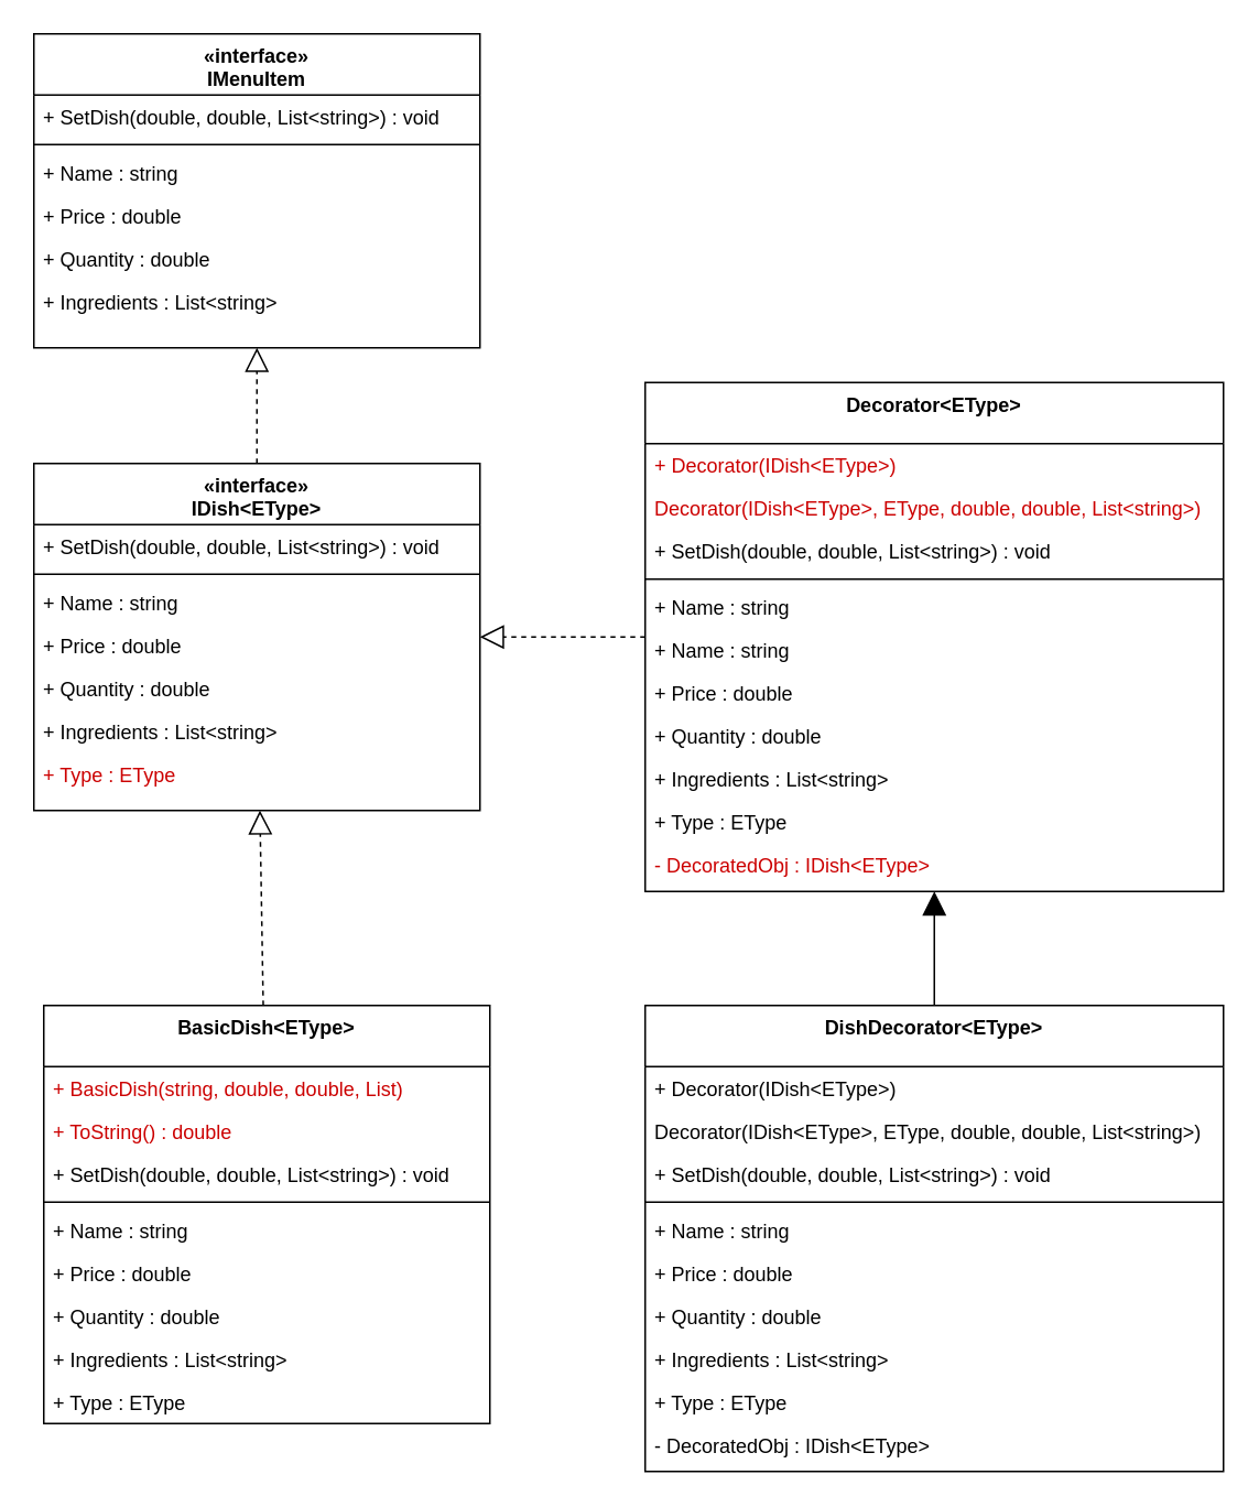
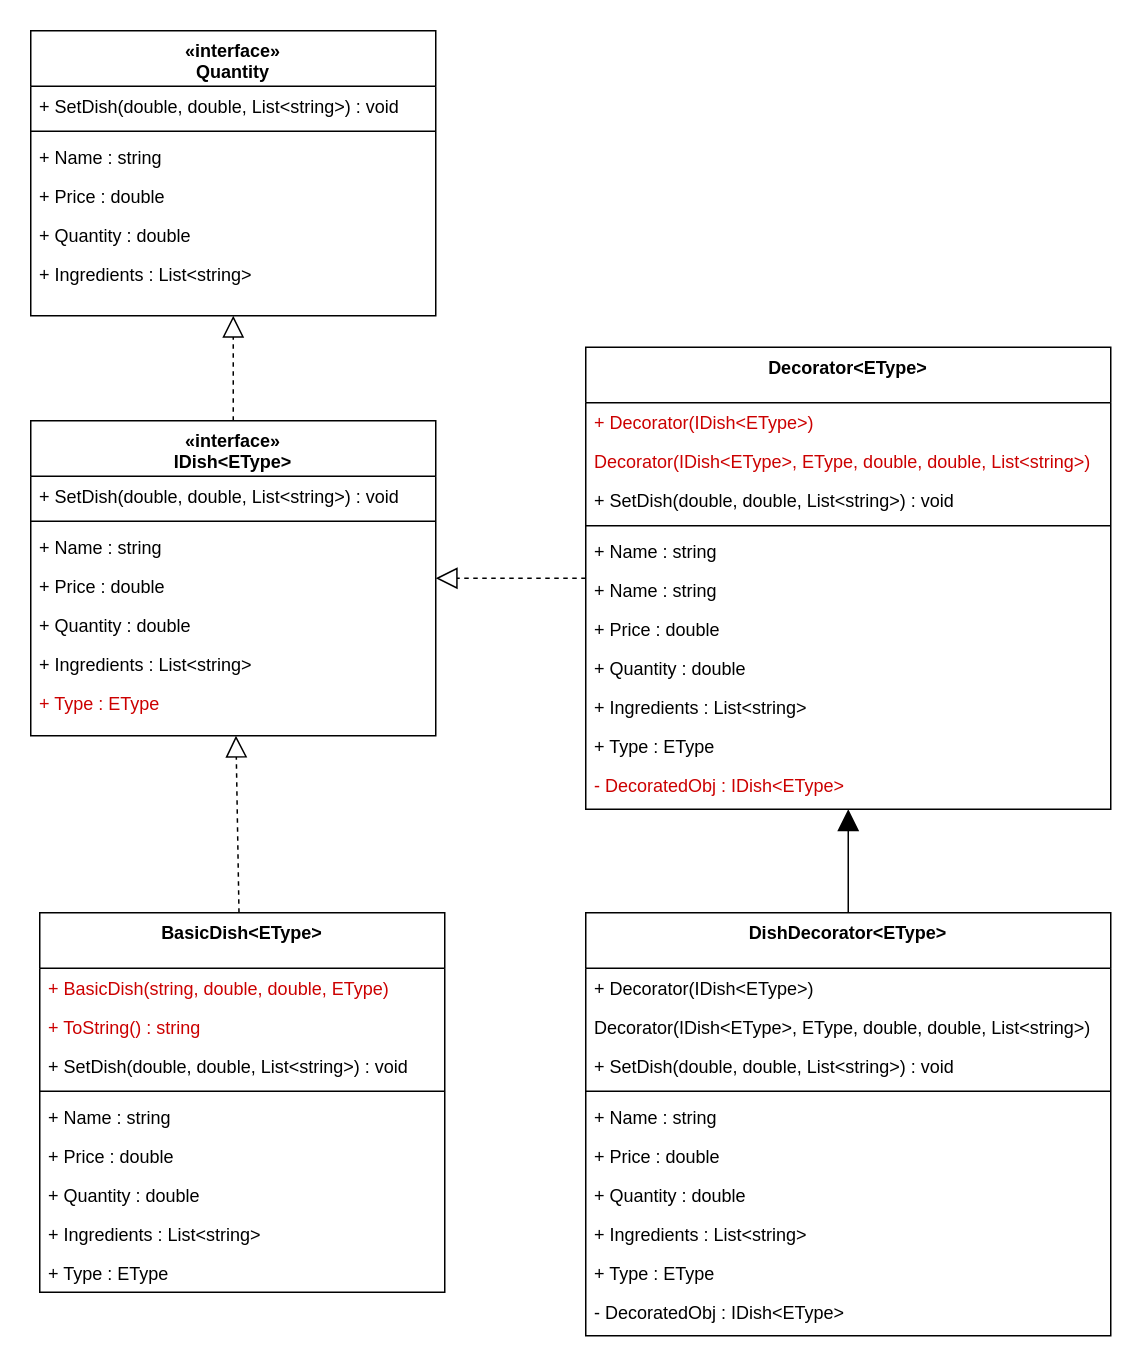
  <mxCell id="0" />
  <mxCell id="1" parent="0" />
  <mxCell id="2" value="" style="endArrow=block;dashed=1;endFill=0;endSize=12;html=1;" edge="1" parent="1" source="12" target="5"><mxGeometry width="160" relative="1" as="geometry"><mxPoint x="155" y="270" as="sourcePoint" /><mxPoint x="95" y="300" as="targetPoint" /></mxGeometry></mxCell>
  <mxCell id="3" value="" style="endArrow=block;dashed=1;endFill=0;endSize=12;html=1;" edge="1" parent="1" source="44" target="12"><mxGeometry width="160" relative="1" as="geometry"><mxPoint x="155" y="540" as="sourcePoint" /><mxPoint x="155" y="350" as="targetPoint" /></mxGeometry></mxCell>
  <mxCell id="4" value="" style="endArrow=block;dashed=1;endFill=0;endSize=12;html=1;" edge="1" parent="1" source="21" target="12"><mxGeometry width="160" relative="1" as="geometry"><mxPoint x="165" y="560" as="sourcePoint" /><mxPoint x="165" y="500" as="targetPoint" /></mxGeometry></mxCell>
- <mxCell id="5" value="«interface»&#10;IMenuItem" style="swimlane;fontStyle=1;align=center;verticalAlign=top;childLayout=stackLayout;horizontal=1;startSize=37;horizontalStack=0;resizeParent=1;resizeLast=0;collapsible=1;marginBottom=0;rounded=0;shadow=0;strokeWidth=1;" vertex="1" parent="1"><mxGeometry x="20" y="20" width="270" height="190" as="geometry"><mxRectangle x="230" y="140" width="160" height="26" as="alternateBounds" /></mxGeometry></mxCell>
+ <mxCell id="5" value="«interface»&#10;Quantity" style="swimlane;fontStyle=1;align=center;verticalAlign=top;childLayout=stackLayout;horizontal=1;startSize=37;horizontalStack=0;resizeParent=1;resizeLast=0;collapsible=1;marginBottom=0;rounded=0;shadow=0;strokeWidth=1;" vertex="1" parent="1"><mxGeometry x="20" y="20" width="270" height="190" as="geometry"><mxRectangle x="230" y="140" width="160" height="26" as="alternateBounds" /></mxGeometry></mxCell>
  <mxCell id="6" value="+ SetDish(double, double, List&lt;string&gt;) : void" style="text;align=left;verticalAlign=top;spacingLeft=4;spacingRight=4;overflow=hidden;rotatable=0;points=[[0,0.5],[1,0.5]];portConstraint=eastwest;" vertex="1" parent="5"><mxGeometry y="37" width="270" height="26" as="geometry" /></mxCell>
  <mxCell id="7" value="" style="line;html=1;strokeWidth=1;align=left;verticalAlign=middle;spacingTop=-1;spacingLeft=3;spacingRight=3;rotatable=0;labelPosition=right;points=[];portConstraint=eastwest;" vertex="1" parent="5"><mxGeometry y="63" width="270" height="8" as="geometry" /></mxCell>
  <mxCell id="8" value="+ Name : string" style="text;align=left;verticalAlign=top;spacingLeft=4;spacingRight=4;overflow=hidden;rotatable=0;points=[[0,0.5],[1,0.5]];portConstraint=eastwest;" vertex="1" parent="5"><mxGeometry y="71" width="270" height="26" as="geometry" /></mxCell>
  <mxCell id="9" value="+ Price : double" style="text;align=left;verticalAlign=top;spacingLeft=4;spacingRight=4;overflow=hidden;rotatable=0;points=[[0,0.5],[1,0.5]];portConstraint=eastwest;" vertex="1" parent="5"><mxGeometry y="97" width="270" height="26" as="geometry" /></mxCell>
  <mxCell id="10" value="+ Quantity : double" style="text;align=left;verticalAlign=top;spacingLeft=4;spacingRight=4;overflow=hidden;rotatable=0;points=[[0,0.5],[1,0.5]];portConstraint=eastwest;" vertex="1" parent="5"><mxGeometry y="123" width="270" height="26" as="geometry" /></mxCell>
  <mxCell id="11" value="+ Ingredients : List&lt;string&gt;" style="text;align=left;verticalAlign=top;spacingLeft=4;spacingRight=4;overflow=hidden;rotatable=0;points=[[0,0.5],[1,0.5]];portConstraint=eastwest;" vertex="1" parent="5"><mxGeometry y="149" width="270" height="26" as="geometry" /></mxCell>
  <mxCell id="12" value="«interface»&#10;IDish&lt;EType&gt;" style="swimlane;fontStyle=1;align=center;verticalAlign=top;childLayout=stackLayout;horizontal=1;startSize=37;horizontalStack=0;resizeParent=1;resizeLast=0;collapsible=1;marginBottom=0;rounded=0;shadow=0;strokeWidth=1;" vertex="1" parent="1"><mxGeometry x="20" y="280" width="270" height="210" as="geometry"><mxRectangle x="230" y="140" width="160" height="26" as="alternateBounds" /></mxGeometry></mxCell>
  <mxCell id="13" value="+ SetDish(double, double, List&lt;string&gt;) : void" style="text;align=left;verticalAlign=top;spacingLeft=4;spacingRight=4;overflow=hidden;rotatable=0;points=[[0,0.5],[1,0.5]];portConstraint=eastwest;" vertex="1" parent="12"><mxGeometry y="37" width="270" height="26" as="geometry" /></mxCell>
  <mxCell id="14" value="" style="line;html=1;strokeWidth=1;align=left;verticalAlign=middle;spacingTop=-1;spacingLeft=3;spacingRight=3;rotatable=0;labelPosition=right;points=[];portConstraint=eastwest;" vertex="1" parent="12"><mxGeometry y="63" width="270" height="8" as="geometry" /></mxCell>
  <mxCell id="15" value="+ Name : string" style="text;align=left;verticalAlign=top;spacingLeft=4;spacingRight=4;overflow=hidden;rotatable=0;points=[[0,0.5],[1,0.5]];portConstraint=eastwest;" vertex="1" parent="12"><mxGeometry y="71" width="270" height="26" as="geometry" /></mxCell>
  <mxCell id="16" value="+ Price : double" style="text;align=left;verticalAlign=top;spacingLeft=4;spacingRight=4;overflow=hidden;rotatable=0;points=[[0,0.5],[1,0.5]];portConstraint=eastwest;" vertex="1" parent="12"><mxGeometry y="97" width="270" height="26" as="geometry" /></mxCell>
  <mxCell id="17" value="+ Quantity : double" style="text;align=left;verticalAlign=top;spacingLeft=4;spacingRight=4;overflow=hidden;rotatable=0;points=[[0,0.5],[1,0.5]];portConstraint=eastwest;" vertex="1" parent="12"><mxGeometry y="123" width="270" height="26" as="geometry" /></mxCell>
  <mxCell id="18" value="+ Ingredients : List&lt;string&gt;" style="text;align=left;verticalAlign=top;spacingLeft=4;spacingRight=4;overflow=hidden;rotatable=0;points=[[0,0.5],[1,0.5]];portConstraint=eastwest;" vertex="1" parent="12"><mxGeometry y="149" width="270" height="26" as="geometry" /></mxCell>
  <mxCell id="19" value="+ Type : EType" style="text;align=left;verticalAlign=top;spacingLeft=4;spacingRight=4;overflow=hidden;rotatable=0;points=[[0,0.5],[1,0.5]];portConstraint=eastwest;fontColor=#CC0000;" vertex="1" parent="12"><mxGeometry y="175" width="270" height="26" as="geometry" /></mxCell>
  <mxCell id="20" value="" style="endArrow=block;endFill=1;endSize=12;html=1;" edge="1" parent="1" source="33" target="21"><mxGeometry width="160" relative="1" as="geometry"><mxPoint x="556" y="610.171" as="sourcePoint" /><mxPoint x="456" y="607" as="targetPoint" /></mxGeometry></mxCell>
  <mxCell id="21" value="Decorator&lt;EType&gt;" style="swimlane;fontStyle=1;align=center;verticalAlign=top;childLayout=stackLayout;horizontal=1;startSize=37;horizontalStack=0;resizeParent=1;resizeLast=0;collapsible=1;marginBottom=0;rounded=0;shadow=0;strokeWidth=1;" vertex="1" parent="1"><mxGeometry x="390" y="231" width="350" height="308" as="geometry"><mxRectangle x="230" y="140" width="160" height="26" as="alternateBounds" /></mxGeometry></mxCell>
  <mxCell id="22" value="+ Decorator(IDish&lt;EType&gt;)" style="text;align=left;verticalAlign=top;spacingLeft=4;spacingRight=4;overflow=hidden;rotatable=0;points=[[0,0.5],[1,0.5]];portConstraint=eastwest;fontColor=#CC0000;" vertex="1" parent="21"><mxGeometry y="37" width="350" height="26" as="geometry" /></mxCell>
  <mxCell id="23" value="Decorator(IDish&lt;EType&gt;, EType, double, double, List&lt;string&gt;)" style="text;align=left;verticalAlign=top;spacingLeft=4;spacingRight=4;overflow=hidden;rotatable=0;points=[[0,0.5],[1,0.5]];portConstraint=eastwest;fontColor=#CC0000;" vertex="1" parent="21"><mxGeometry y="63" width="350" height="26" as="geometry" /></mxCell>
  <mxCell id="24" value="+ SetDish(double, double, List&lt;string&gt;) : void" style="text;align=left;verticalAlign=top;spacingLeft=4;spacingRight=4;overflow=hidden;rotatable=0;points=[[0,0.5],[1,0.5]];portConstraint=eastwest;" vertex="1" parent="21"><mxGeometry y="89" width="350" height="26" as="geometry" /></mxCell>
  <mxCell id="25" value="" style="line;html=1;strokeWidth=1;align=left;verticalAlign=middle;spacingTop=-1;spacingLeft=3;spacingRight=3;rotatable=0;labelPosition=right;points=[];portConstraint=eastwest;" vertex="1" parent="21"><mxGeometry y="115" width="350" height="8" as="geometry" /></mxCell>
  <mxCell id="26" value="+ Name : string" style="text;align=left;verticalAlign=top;spacingLeft=4;spacingRight=4;overflow=hidden;rotatable=0;points=[[0,0.5],[1,0.5]];portConstraint=eastwest;" vertex="1" parent="21"><mxGeometry y="123" width="350" height="26" as="geometry" /></mxCell>
  <mxCell id="27" value="+ Name : string" style="text;align=left;verticalAlign=top;spacingLeft=4;spacingRight=4;overflow=hidden;rotatable=0;points=[[0,0.5],[1,0.5]];portConstraint=eastwest;" vertex="1" parent="21"><mxGeometry y="149" width="350" height="26" as="geometry" /></mxCell>
  <mxCell id="28" value="+ Price : double" style="text;align=left;verticalAlign=top;spacingLeft=4;spacingRight=4;overflow=hidden;rotatable=0;points=[[0,0.5],[1,0.5]];portConstraint=eastwest;" vertex="1" parent="21"><mxGeometry y="175" width="350" height="26" as="geometry" /></mxCell>
  <mxCell id="29" value="+ Quantity : double" style="text;align=left;verticalAlign=top;spacingLeft=4;spacingRight=4;overflow=hidden;rotatable=0;points=[[0,0.5],[1,0.5]];portConstraint=eastwest;" vertex="1" parent="21"><mxGeometry y="201" width="350" height="26" as="geometry" /></mxCell>
  <mxCell id="30" value="+ Ingredients : List&lt;string&gt;" style="text;align=left;verticalAlign=top;spacingLeft=4;spacingRight=4;overflow=hidden;rotatable=0;points=[[0,0.5],[1,0.5]];portConstraint=eastwest;" vertex="1" parent="21"><mxGeometry y="227" width="350" height="26" as="geometry" /></mxCell>
  <mxCell id="31" value="+ Type : EType" style="text;align=left;verticalAlign=top;spacingLeft=4;spacingRight=4;overflow=hidden;rotatable=0;points=[[0,0.5],[1,0.5]];portConstraint=eastwest;" vertex="1" parent="21"><mxGeometry y="253" width="350" height="26" as="geometry" /></mxCell>
  <mxCell id="32" value="- DecoratedObj : IDish&lt;EType&gt;" style="text;align=left;verticalAlign=top;spacingLeft=4;spacingRight=4;overflow=hidden;rotatable=0;points=[[0,0.5],[1,0.5]];portConstraint=eastwest;fontColor=#CC0000;" vertex="1" parent="21"><mxGeometry y="279" width="350" height="29" as="geometry" /></mxCell>
  <mxCell id="33" value="DishDecorator&lt;EType&gt;" style="swimlane;fontStyle=1;align=center;verticalAlign=top;childLayout=stackLayout;horizontal=1;startSize=37;horizontalStack=0;resizeParent=1;resizeLast=0;collapsible=1;marginBottom=0;rounded=0;shadow=0;strokeWidth=1;" vertex="1" parent="1"><mxGeometry x="390" y="608" width="350" height="282" as="geometry"><mxRectangle x="230" y="140" width="160" height="26" as="alternateBounds" /></mxGeometry></mxCell>
  <mxCell id="34" value="+ Decorator(IDish&lt;EType&gt;)" style="text;align=left;verticalAlign=top;spacingLeft=4;spacingRight=4;overflow=hidden;rotatable=0;points=[[0,0.5],[1,0.5]];portConstraint=eastwest;fontColor=#000000;" vertex="1" parent="33"><mxGeometry y="37" width="350" height="26" as="geometry" /></mxCell>
  <mxCell id="35" value="Decorator(IDish&lt;EType&gt;, EType, double, double, List&lt;string&gt;)" style="text;align=left;verticalAlign=top;spacingLeft=4;spacingRight=4;overflow=hidden;rotatable=0;points=[[0,0.5],[1,0.5]];portConstraint=eastwest;fontColor=#000000;" vertex="1" parent="33"><mxGeometry y="63" width="350" height="26" as="geometry" /></mxCell>
  <mxCell id="36" value="+ SetDish(double, double, List&lt;string&gt;) : void" style="text;align=left;verticalAlign=top;spacingLeft=4;spacingRight=4;overflow=hidden;rotatable=0;points=[[0,0.5],[1,0.5]];portConstraint=eastwest;" vertex="1" parent="33"><mxGeometry y="89" width="350" height="26" as="geometry" /></mxCell>
  <mxCell id="37" value="" style="line;html=1;strokeWidth=1;align=left;verticalAlign=middle;spacingTop=-1;spacingLeft=3;spacingRight=3;rotatable=0;labelPosition=right;points=[];portConstraint=eastwest;" vertex="1" parent="33"><mxGeometry y="115" width="350" height="8" as="geometry" /></mxCell>
  <mxCell id="38" value="+ Name : string" style="text;align=left;verticalAlign=top;spacingLeft=4;spacingRight=4;overflow=hidden;rotatable=0;points=[[0,0.5],[1,0.5]];portConstraint=eastwest;" vertex="1" parent="33"><mxGeometry y="123" width="350" height="26" as="geometry" /></mxCell>
  <mxCell id="39" value="+ Price : double" style="text;align=left;verticalAlign=top;spacingLeft=4;spacingRight=4;overflow=hidden;rotatable=0;points=[[0,0.5],[1,0.5]];portConstraint=eastwest;" vertex="1" parent="33"><mxGeometry y="149" width="350" height="26" as="geometry" /></mxCell>
  <mxCell id="40" value="+ Quantity : double" style="text;align=left;verticalAlign=top;spacingLeft=4;spacingRight=4;overflow=hidden;rotatable=0;points=[[0,0.5],[1,0.5]];portConstraint=eastwest;" vertex="1" parent="33"><mxGeometry y="175" width="350" height="26" as="geometry" /></mxCell>
  <mxCell id="41" value="+ Ingredients : List&lt;string&gt;" style="text;align=left;verticalAlign=top;spacingLeft=4;spacingRight=4;overflow=hidden;rotatable=0;points=[[0,0.5],[1,0.5]];portConstraint=eastwest;" vertex="1" parent="33"><mxGeometry y="201" width="350" height="26" as="geometry" /></mxCell>
  <mxCell id="42" value="+ Type : EType" style="text;align=left;verticalAlign=top;spacingLeft=4;spacingRight=4;overflow=hidden;rotatable=0;points=[[0,0.5],[1,0.5]];portConstraint=eastwest;" vertex="1" parent="33"><mxGeometry y="227" width="350" height="26" as="geometry" /></mxCell>
  <mxCell id="43" value="- DecoratedObj : IDish&lt;EType&gt;" style="text;align=left;verticalAlign=top;spacingLeft=4;spacingRight=4;overflow=hidden;rotatable=0;points=[[0,0.5],[1,0.5]];portConstraint=eastwest;fontColor=#000000;" vertex="1" parent="33"><mxGeometry y="253" width="350" height="29" as="geometry" /></mxCell>
  <mxCell id="44" value="BasicDish&lt;EType&gt;" style="swimlane;fontStyle=1;align=center;verticalAlign=top;childLayout=stackLayout;horizontal=1;startSize=37;horizontalStack=0;resizeParent=1;resizeLast=0;collapsible=1;marginBottom=0;rounded=0;shadow=0;strokeWidth=1;" vertex="1" parent="1"><mxGeometry x="26" y="608" width="270" height="253" as="geometry"><mxRectangle x="230" y="140" width="160" height="26" as="alternateBounds" /></mxGeometry></mxCell>
- <mxCell id="45" value="+ BasicDish(string, double, double, List)" style="text;align=left;verticalAlign=top;spacingLeft=4;spacingRight=4;overflow=hidden;rotatable=0;points=[[0,0.5],[1,0.5]];portConstraint=eastwest;fontColor=#CC0000;" vertex="1" parent="44"><mxGeometry y="37" width="270" height="26" as="geometry" /></mxCell>
- <mxCell id="46" value="+ ToString() : double" style="text;align=left;verticalAlign=top;spacingLeft=4;spacingRight=4;overflow=hidden;rotatable=0;points=[[0,0.5],[1,0.5]];portConstraint=eastwest;fontColor=#CC0000;" vertex="1" parent="44"><mxGeometry y="63" width="270" height="26" as="geometry" /></mxCell>
+ <mxCell id="45" value="+ BasicDish(string, double, double, EType)" style="text;align=left;verticalAlign=top;spacingLeft=4;spacingRight=4;overflow=hidden;rotatable=0;points=[[0,0.5],[1,0.5]];portConstraint=eastwest;fontColor=#CC0000;" vertex="1" parent="44"><mxGeometry y="37" width="270" height="26" as="geometry" /></mxCell>
+ <mxCell id="46" value="+ ToString() : string" style="text;align=left;verticalAlign=top;spacingLeft=4;spacingRight=4;overflow=hidden;rotatable=0;points=[[0,0.5],[1,0.5]];portConstraint=eastwest;fontColor=#CC0000;" vertex="1" parent="44"><mxGeometry y="63" width="270" height="26" as="geometry" /></mxCell>
  <mxCell id="47" value="+ SetDish(double, double, List&lt;string&gt;) : void" style="text;align=left;verticalAlign=top;spacingLeft=4;spacingRight=4;overflow=hidden;rotatable=0;points=[[0,0.5],[1,0.5]];portConstraint=eastwest;" vertex="1" parent="44"><mxGeometry y="89" width="270" height="26" as="geometry" /></mxCell>
  <mxCell id="48" value="" style="line;html=1;strokeWidth=1;align=left;verticalAlign=middle;spacingTop=-1;spacingLeft=3;spacingRight=3;rotatable=0;labelPosition=right;points=[];portConstraint=eastwest;" vertex="1" parent="44"><mxGeometry y="115" width="270" height="8" as="geometry" /></mxCell>
  <mxCell id="49" value="+ Name : string" style="text;align=left;verticalAlign=top;spacingLeft=4;spacingRight=4;overflow=hidden;rotatable=0;points=[[0,0.5],[1,0.5]];portConstraint=eastwest;" vertex="1" parent="44"><mxGeometry y="123" width="270" height="26" as="geometry" /></mxCell>
  <mxCell id="50" value="+ Price : double" style="text;align=left;verticalAlign=top;spacingLeft=4;spacingRight=4;overflow=hidden;rotatable=0;points=[[0,0.5],[1,0.5]];portConstraint=eastwest;" vertex="1" parent="44"><mxGeometry y="149" width="270" height="26" as="geometry" /></mxCell>
  <mxCell id="51" value="+ Quantity : double" style="text;align=left;verticalAlign=top;spacingLeft=4;spacingRight=4;overflow=hidden;rotatable=0;points=[[0,0.5],[1,0.5]];portConstraint=eastwest;" vertex="1" parent="44"><mxGeometry y="175" width="270" height="26" as="geometry" /></mxCell>
  <mxCell id="52" value="+ Ingredients : List&lt;string&gt;" style="text;align=left;verticalAlign=top;spacingLeft=4;spacingRight=4;overflow=hidden;rotatable=0;points=[[0,0.5],[1,0.5]];portConstraint=eastwest;" vertex="1" parent="44"><mxGeometry y="201" width="270" height="26" as="geometry" /></mxCell>
  <mxCell id="53" value="+ Type : EType" style="text;align=left;verticalAlign=top;spacingLeft=4;spacingRight=4;overflow=hidden;rotatable=0;points=[[0,0.5],[1,0.5]];portConstraint=eastwest;" vertex="1" parent="44"><mxGeometry y="227" width="270" height="26" as="geometry" /></mxCell>
